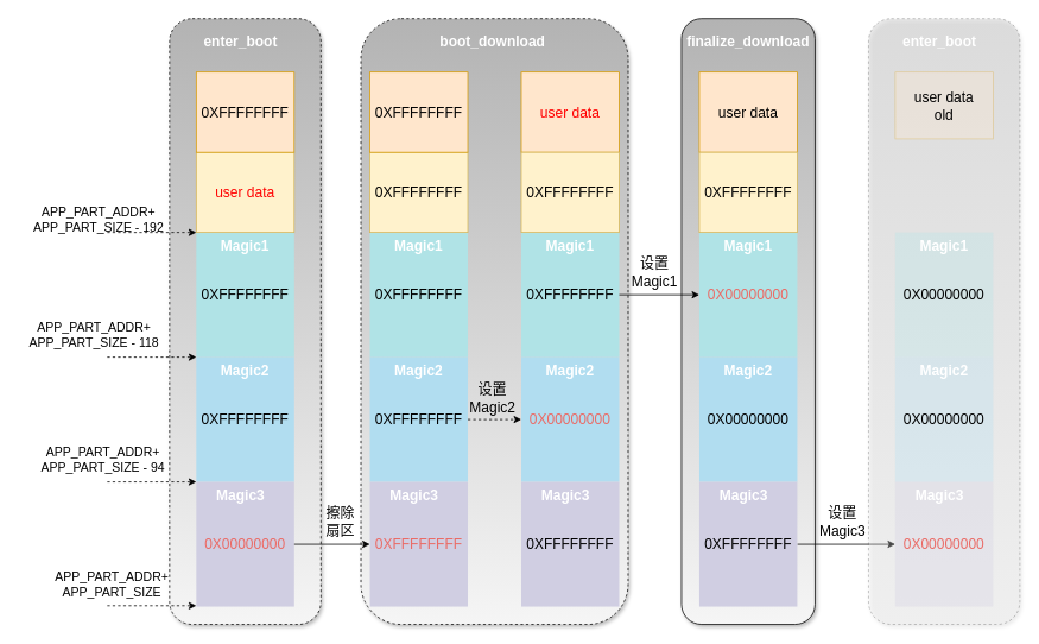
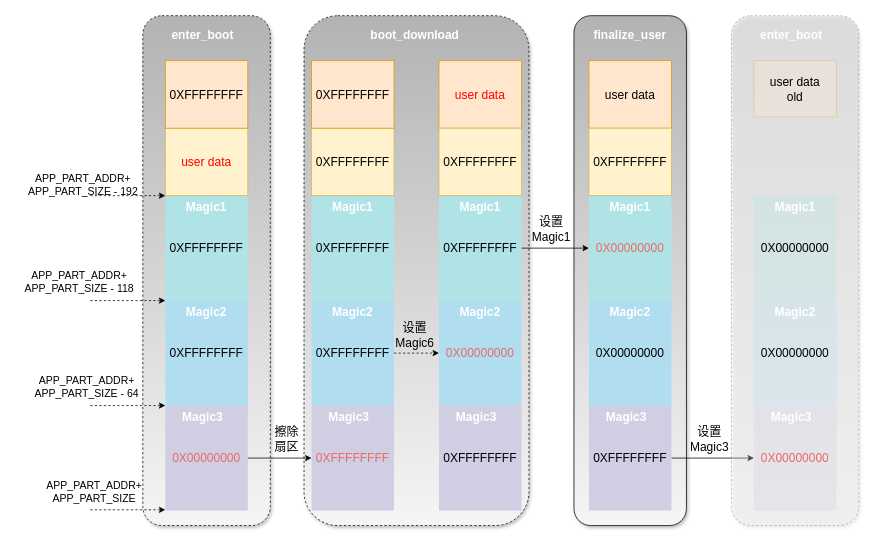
  <mxCell id="0" />
  <mxCell id="1" parent="0" />
  <mxCell id="2" value="" style="rounded=1;whiteSpace=wrap;html=1;gradientDirection=north;shadow=1;fillColor=#f5f5f5;strokeColor=default;gradientColor=#b3b3b3;" parent="1" vertex="1"><mxGeometry x="765" y="20" width="150" height="680" as="geometry" /></mxCell>
  <mxCell id="3" value="" style="rounded=1;whiteSpace=wrap;html=1;dashed=1;fillColor=#f5f5f5;strokeColor=default;gradientDirection=north;shadow=1;gradientColor=#b3b3b3;" parent="1" vertex="1"><mxGeometry x="190" y="20" width="170" height="680" as="geometry" /></mxCell>
  <mxCell id="4" value="" style="rounded=1;whiteSpace=wrap;html=1;dashed=1;fillColor=#f5f5f5;strokeColor=default;gradientDirection=north;shadow=1;gradientColor=#b3b3b3;" parent="1" vertex="1"><mxGeometry x="405" y="20" width="300" height="680" as="geometry" /></mxCell>
  <mxCell id="5" value="&lt;font style=&quot;font-size: 16px;&quot;&gt;0XFFFFFFFF&lt;/font&gt;" style="rounded=0;whiteSpace=wrap;html=1;fillColor=#b0e3e6;strokeColor=none;gradientDirection=north;" parent="1" vertex="1"><mxGeometry x="220" y="260" width="110" height="140" as="geometry" /></mxCell>
  <mxCell id="6" value="&lt;span style=&quot;font-size: 16px;&quot;&gt;0XFFFFFFFF&lt;/span&gt;" style="rounded=0;whiteSpace=wrap;html=1;fillColor=#b1ddf0;strokeColor=none;gradientDirection=north;" parent="1" vertex="1"><mxGeometry x="220" y="400" width="110" height="140" as="geometry" /></mxCell>
  <mxCell id="7" value="&lt;span style=&quot;font-size: 16px;&quot;&gt;&lt;font color=&quot;#ea6b66&quot;&gt;0X00000000&lt;/font&gt;&lt;/span&gt;" style="rounded=0;whiteSpace=wrap;html=1;fillColor=#d0cee2;strokeColor=none;gradientDirection=north;" parent="1" vertex="1"><mxGeometry x="220" y="540" width="110" height="140" as="geometry" /></mxCell>
  <mxCell id="8" value="" style="endArrow=classic;html=1;rounded=0;entryX=0;entryY=0;entryDx=0;entryDy=0;dashed=1;" parent="1" target="5" edge="1"><mxGeometry width="50" height="50" relative="1" as="geometry"><mxPoint x="120" y="260" as="sourcePoint" /><mxPoint x="140" y="280" as="targetPoint" /></mxGeometry></mxCell>
  <mxCell id="9" value="&lt;font style=&quot;font-size: 14px;&quot;&gt;APP_PART_ADDR+&lt;br&gt;APP_PART_SIZE&lt;/font&gt;" style="text;html=1;align=center;verticalAlign=middle;resizable=0;points=[];autosize=1;strokeColor=none;fillColor=none;" parent="1" vertex="1"><mxGeometry x="50" y="630" width="150" height="50" as="geometry" /></mxCell>
  <mxCell id="10" value="" style="endArrow=classic;html=1;rounded=0;entryX=0;entryY=0;entryDx=0;entryDy=0;dashed=1;" parent="1" edge="1"><mxGeometry width="50" height="50" relative="1" as="geometry"><mxPoint x="120" y="679" as="sourcePoint" /><mxPoint x="220" y="679" as="targetPoint" /></mxGeometry></mxCell>
- <mxCell id="11" value="&lt;font style=&quot;font-size: 14px;&quot;&gt;APP_PART_ADDR+&lt;br&gt;APP_PART_SIZE - 94&lt;/font&gt;" style="text;html=1;align=center;verticalAlign=middle;resizable=0;points=[];autosize=1;strokeColor=none;fillColor=none;" parent="1" vertex="1"><mxGeometry x="35" y="490" width="160" height="50" as="geometry" /></mxCell>
+ <mxCell id="11" value="&lt;font style=&quot;font-size: 14px;&quot;&gt;APP_PART_ADDR+&lt;br&gt;APP_PART_SIZE - 64&lt;/font&gt;" style="text;html=1;align=center;verticalAlign=middle;resizable=0;points=[];autosize=1;strokeColor=none;fillColor=none;" parent="1" vertex="1"><mxGeometry x="35" y="490" width="160" height="50" as="geometry" /></mxCell>
  <mxCell id="12" value="" style="endArrow=classic;html=1;rounded=0;entryX=0;entryY=0;entryDx=0;entryDy=0;dashed=1;" parent="1" edge="1"><mxGeometry width="50" height="50" relative="1" as="geometry"><mxPoint x="120" y="540" as="sourcePoint" /><mxPoint x="220" y="540" as="targetPoint" /></mxGeometry></mxCell>
  <mxCell id="13" value="" style="endArrow=classic;html=1;rounded=0;entryX=0;entryY=0;entryDx=0;entryDy=0;dashed=1;" parent="1" edge="1"><mxGeometry width="50" height="50" relative="1" as="geometry"><mxPoint x="120" y="400" as="sourcePoint" /><mxPoint x="220" y="400" as="targetPoint" /></mxGeometry></mxCell>
  <mxCell id="14" value="&lt;font style=&quot;font-size: 14px;&quot;&gt;APP_PART_ADDR+&lt;br&gt;APP_PART_SIZE - 118&lt;/font&gt;" style="text;html=1;align=center;verticalAlign=middle;resizable=0;points=[];autosize=1;strokeColor=none;fillColor=none;" parent="1" vertex="1"><mxGeometry x="20" y="350" width="170" height="50" as="geometry" /></mxCell>
  <mxCell id="15" value="&lt;font style=&quot;font-size: 14px;&quot;&gt;APP_PART_ADDR+&lt;br&gt;APP_PART_SIZE - 192&lt;/font&gt;" style="text;html=1;align=center;verticalAlign=middle;resizable=0;points=[];autosize=1;strokeColor=none;fillColor=none;" parent="1" vertex="1"><mxGeometry x="25" y="220" width="170" height="50" as="geometry" /></mxCell>
  <mxCell id="16" value="&lt;font color=&quot;#ffffff&quot; style=&quot;font-size: 16px;&quot;&gt;&lt;b&gt;Magic1&lt;/b&gt;&lt;/font&gt;" style="text;html=1;align=center;verticalAlign=middle;whiteSpace=wrap;rounded=0;" parent="1" vertex="1"><mxGeometry x="245" y="260" width="60" height="30" as="geometry" /></mxCell>
  <mxCell id="17" value="&lt;font color=&quot;#ffffff&quot; style=&quot;font-size: 16px;&quot;&gt;&lt;b&gt;Magic2&lt;/b&gt;&lt;/font&gt;" style="text;html=1;align=center;verticalAlign=middle;whiteSpace=wrap;rounded=0;" parent="1" vertex="1"><mxGeometry x="245" y="400" width="60" height="30" as="geometry" /></mxCell>
  <mxCell id="18" value="&lt;font color=&quot;#ffffff&quot; style=&quot;font-size: 16px;&quot;&gt;&lt;b&gt;Magic3&lt;/b&gt;&lt;/font&gt;" style="text;html=1;align=center;verticalAlign=middle;whiteSpace=wrap;rounded=0;" parent="1" vertex="1"><mxGeometry x="240" y="540" width="60" height="30" as="geometry" /></mxCell>
  <mxCell id="19" value="&lt;font style=&quot;font-size: 16px;&quot;&gt;0XFFFFFFFF&lt;/font&gt;" style="rounded=0;whiteSpace=wrap;html=1;fillColor=#b0e3e6;strokeColor=none;gradientDirection=north;" parent="1" vertex="1"><mxGeometry x="415" y="260" width="110" height="140" as="geometry" /></mxCell>
  <mxCell id="20" value="&lt;span style=&quot;font-size: 16px;&quot;&gt;0XFFFFFFFF&lt;/span&gt;" style="rounded=0;whiteSpace=wrap;html=1;fillColor=#b1ddf0;strokeColor=none;gradientDirection=north;" parent="1" vertex="1"><mxGeometry x="415" y="400" width="110" height="140" as="geometry" /></mxCell>
  <mxCell id="21" value="&lt;span style=&quot;font-size: 16px;&quot;&gt;&lt;font color=&quot;#ea6b66&quot;&gt;0XFFFFFFFF&lt;/font&gt;&lt;/span&gt;" style="rounded=0;whiteSpace=wrap;html=1;fillColor=#d0cee2;strokeColor=none;gradientDirection=north;" parent="1" vertex="1"><mxGeometry x="415" y="540" width="110" height="140" as="geometry" /></mxCell>
  <mxCell id="22" value="&lt;font color=&quot;#ffffff&quot; style=&quot;font-size: 16px;&quot;&gt;&lt;b&gt;Magic1&lt;/b&gt;&lt;/font&gt;" style="text;html=1;align=center;verticalAlign=middle;whiteSpace=wrap;rounded=0;" parent="1" vertex="1"><mxGeometry x="440" y="260" width="60" height="30" as="geometry" /></mxCell>
  <mxCell id="23" value="&lt;font color=&quot;#ffffff&quot; style=&quot;font-size: 16px;&quot;&gt;&lt;b&gt;Magic2&lt;/b&gt;&lt;/font&gt;" style="text;html=1;align=center;verticalAlign=middle;whiteSpace=wrap;rounded=0;" parent="1" vertex="1"><mxGeometry x="440" y="400" width="60" height="30" as="geometry" /></mxCell>
  <mxCell id="24" value="&lt;font color=&quot;#ffffff&quot; style=&quot;font-size: 16px;&quot;&gt;&lt;b&gt;Magic3&lt;/b&gt;&lt;/font&gt;" style="text;html=1;align=center;verticalAlign=middle;whiteSpace=wrap;rounded=0;" parent="1" vertex="1"><mxGeometry x="435" y="540" width="60" height="30" as="geometry" /></mxCell>
  <mxCell id="25" value="&lt;font style=&quot;font-size: 16px;&quot;&gt;0XFFFFFFFF&lt;/font&gt;" style="rounded=0;whiteSpace=wrap;html=1;fillColor=#b0e3e6;strokeColor=none;gradientDirection=north;" parent="1" vertex="1"><mxGeometry x="585" y="260" width="110" height="140" as="geometry" /></mxCell>
  <mxCell id="26" value="&lt;span style=&quot;font-size: 16px;&quot;&gt;&lt;font color=&quot;#ea6b66&quot;&gt;0X00000000&lt;/font&gt;&lt;/span&gt;" style="rounded=0;whiteSpace=wrap;html=1;fillColor=#b1ddf0;strokeColor=none;gradientDirection=north;" parent="1" vertex="1"><mxGeometry x="585" y="400" width="110" height="140" as="geometry" /></mxCell>
  <mxCell id="27" value="&lt;span style=&quot;font-size: 16px;&quot;&gt;0XFFFFFFFF&lt;/span&gt;" style="rounded=0;whiteSpace=wrap;html=1;fillColor=#d0cee2;strokeColor=none;gradientDirection=north;" parent="1" vertex="1"><mxGeometry x="585" y="540" width="110" height="140" as="geometry" /></mxCell>
  <mxCell id="28" value="&lt;font color=&quot;#ffffff&quot; style=&quot;font-size: 16px;&quot;&gt;&lt;b&gt;Magic1&lt;/b&gt;&lt;/font&gt;" style="text;html=1;align=center;verticalAlign=middle;whiteSpace=wrap;rounded=0;" parent="1" vertex="1"><mxGeometry x="610" y="260" width="60" height="30" as="geometry" /></mxCell>
  <mxCell id="29" value="&lt;font color=&quot;#ffffff&quot; style=&quot;font-size: 16px;&quot;&gt;&lt;b&gt;Magic2&lt;/b&gt;&lt;/font&gt;" style="text;html=1;align=center;verticalAlign=middle;whiteSpace=wrap;rounded=0;" parent="1" vertex="1"><mxGeometry x="610" y="400" width="60" height="30" as="geometry" /></mxCell>
  <mxCell id="30" value="&lt;font color=&quot;#ffffff&quot; style=&quot;font-size: 16px;&quot;&gt;&lt;b&gt;Magic3&lt;/b&gt;&lt;/font&gt;" style="text;html=1;align=center;verticalAlign=middle;whiteSpace=wrap;rounded=0;" parent="1" vertex="1"><mxGeometry x="605" y="540" width="60" height="30" as="geometry" /></mxCell>
  <mxCell id="31" value="" style="endArrow=classic;html=1;rounded=0;exitX=1;exitY=0.5;exitDx=0;exitDy=0;entryX=0;entryY=0.5;entryDx=0;entryDy=0;" parent="1" source="7" target="21" edge="1"><mxGeometry width="50" height="50" relative="1" as="geometry"><mxPoint x="375" y="490" as="sourcePoint" /><mxPoint x="425" y="440" as="targetPoint" /></mxGeometry></mxCell>
  <mxCell id="32" value="" style="endArrow=classic;html=1;rounded=0;entryX=0;entryY=0.5;entryDx=0;entryDy=0;dashed=1;" parent="1" target="26" edge="1"><mxGeometry width="50" height="50" relative="1" as="geometry"><mxPoint x="525" y="470" as="sourcePoint" /><mxPoint x="575" y="420" as="targetPoint" /></mxGeometry></mxCell>
  <mxCell id="33" value="&lt;font color=&quot;#ea6b66&quot; style=&quot;font-size: 16px;&quot;&gt;0X00000000&lt;/font&gt;" style="rounded=0;whiteSpace=wrap;html=1;fillColor=#b0e3e6;strokeColor=none;gradientDirection=north;shadow=0;" parent="1" vertex="1"><mxGeometry x="785" y="260" width="110" height="140" as="geometry" /></mxCell>
  <mxCell id="34" value="&lt;span style=&quot;font-size: 16px;&quot;&gt;0X00000000&lt;/span&gt;" style="rounded=0;whiteSpace=wrap;html=1;fillColor=#b1ddf0;strokeColor=none;gradientDirection=north;" parent="1" vertex="1"><mxGeometry x="785" y="400" width="110" height="140" as="geometry" /></mxCell>
  <mxCell id="35" style="edgeStyle=orthogonalEdgeStyle;rounded=0;orthogonalLoop=1;jettySize=auto;html=1;exitX=1;exitY=0.5;exitDx=0;exitDy=0;entryX=0;entryY=0.5;entryDx=0;entryDy=0;" parent="1" source="36" target="50" edge="1"><mxGeometry relative="1" as="geometry" /></mxCell>
  <mxCell id="36" value="&lt;span style=&quot;font-size: 16px;&quot;&gt;0XFFFFFFFF&lt;/span&gt;" style="rounded=0;whiteSpace=wrap;html=1;fillColor=#d0cee2;strokeColor=none;gradientDirection=north;" parent="1" vertex="1"><mxGeometry x="785" y="540" width="110" height="140" as="geometry" /></mxCell>
  <mxCell id="37" value="&lt;font color=&quot;#ffffff&quot; style=&quot;font-size: 16px;&quot;&gt;&lt;b&gt;Magic1&lt;/b&gt;&lt;/font&gt;" style="text;html=1;align=center;verticalAlign=middle;whiteSpace=wrap;rounded=0;" parent="1" vertex="1"><mxGeometry x="810" y="260" width="60" height="30" as="geometry" /></mxCell>
  <mxCell id="38" value="&lt;font color=&quot;#ffffff&quot; style=&quot;font-size: 16px;&quot;&gt;&lt;b&gt;Magic2&lt;/b&gt;&lt;/font&gt;" style="text;html=1;align=center;verticalAlign=middle;whiteSpace=wrap;rounded=0;" parent="1" vertex="1"><mxGeometry x="810" y="400" width="60" height="30" as="geometry" /></mxCell>
  <mxCell id="39" value="&lt;font color=&quot;#ffffff&quot; style=&quot;font-size: 16px;&quot;&gt;&lt;b&gt;Magic3&lt;/b&gt;&lt;/font&gt;" style="text;html=1;align=center;verticalAlign=middle;whiteSpace=wrap;rounded=0;" parent="1" vertex="1"><mxGeometry x="805" y="540" width="60" height="30" as="geometry" /></mxCell>
  <mxCell id="40" value="" style="endArrow=classic;html=1;rounded=0;exitX=1;exitY=0.5;exitDx=0;exitDy=0;entryX=0;entryY=0.5;entryDx=0;entryDy=0;" parent="1" source="25" target="33" edge="1"><mxGeometry width="50" height="50" relative="1" as="geometry"><mxPoint x="700" y="469.5" as="sourcePoint" /><mxPoint x="795" y="470" as="targetPoint" /></mxGeometry></mxCell>
  <mxCell id="41" value="&lt;font color=&quot;#ffffff&quot; style=&quot;font-size: 16px;&quot;&gt;&lt;b&gt;enter_boot&lt;/b&gt;&lt;/font&gt;" style="text;html=1;align=center;verticalAlign=middle;whiteSpace=wrap;rounded=0;" parent="1" vertex="1"><mxGeometry x="185" y="30" width="170" height="30" as="geometry" /></mxCell>
  <mxCell id="42" value="&lt;font color=&quot;#ffffff&quot;&gt;&lt;span style=&quot;font-size: 16px;&quot;&gt;&lt;b&gt;boot_download&lt;/b&gt;&lt;/span&gt;&lt;/font&gt;" style="text;html=1;align=center;verticalAlign=middle;whiteSpace=wrap;rounded=0;" parent="1" vertex="1"><mxGeometry x="468" y="30" width="170" height="30" as="geometry" /></mxCell>
- <mxCell id="43" value="&lt;font color=&quot;#ffffff&quot;&gt;&lt;span style=&quot;font-size: 16px;&quot;&gt;&lt;b&gt;finalize_download&lt;/b&gt;&lt;/span&gt;&lt;/font&gt;" style="text;html=1;align=center;verticalAlign=middle;whiteSpace=wrap;rounded=0;" parent="1" vertex="1"><mxGeometry x="755" y="30" width="170" height="30" as="geometry" /></mxCell>
+ <mxCell id="43" value="&lt;font color=&quot;#ffffff&quot;&gt;&lt;span style=&quot;font-size: 16px;&quot;&gt;&lt;b&gt;finalize_user&lt;/b&gt;&lt;/span&gt;&lt;/font&gt;" style="text;html=1;align=center;verticalAlign=middle;whiteSpace=wrap;rounded=0;" parent="1" vertex="1"><mxGeometry x="755" y="30" width="170" height="30" as="geometry" /></mxCell>
  <mxCell id="44" value="&lt;font style=&quot;font-size: 16px;&quot;&gt;擦除&lt;/font&gt;&lt;div&gt;&lt;font style=&quot;font-size: 16px;&quot;&gt;扇区&lt;/font&gt;&lt;/div&gt;" style="text;html=1;align=center;verticalAlign=middle;whiteSpace=wrap;rounded=0;" parent="1" vertex="1"><mxGeometry x="345" y="570" width="74" height="30" as="geometry" /></mxCell>
- <mxCell id="45" value="&lt;span style=&quot;font-size: 16px;&quot;&gt;设置Magic2&lt;/span&gt;" style="text;html=1;align=center;verticalAlign=middle;whiteSpace=wrap;rounded=0;" parent="1" vertex="1"><mxGeometry x="516" y="432" width="74" height="30" as="geometry" /></mxCell>
+ <mxCell id="45" value="&lt;span style=&quot;font-size: 16px;&quot;&gt;设置Magic6&lt;/span&gt;" style="text;html=1;align=center;verticalAlign=middle;whiteSpace=wrap;rounded=0;" parent="1" vertex="1"><mxGeometry x="516" y="432" width="74" height="30" as="geometry" /></mxCell>
  <mxCell id="46" value="&lt;span style=&quot;font-size: 16px;&quot;&gt;设置Magic1&lt;/span&gt;" style="text;html=1;align=center;verticalAlign=middle;whiteSpace=wrap;rounded=0;" parent="1" vertex="1"><mxGeometry x="698" y="290" width="74" height="30" as="geometry" /></mxCell>
  <mxCell id="47" value="" style="rounded=1;whiteSpace=wrap;html=1;dashed=1;fillColor=#f5f5f5;strokeColor=default;gradientDirection=north;shadow=1;gradientColor=#b3b3b3;opacity=30;" parent="1" vertex="1"><mxGeometry x="975" y="20" width="170" height="680" as="geometry" /></mxCell>
  <mxCell id="48" value="&lt;font style=&quot;font-size: 16px;&quot;&gt;0X00000000&lt;/font&gt;" style="rounded=0;whiteSpace=wrap;html=1;fillColor=#b0e3e6;strokeColor=none;gradientDirection=north;opacity=30;" parent="1" vertex="1"><mxGeometry x="1005" y="260" width="110" height="140" as="geometry" /></mxCell>
  <mxCell id="49" value="&lt;span style=&quot;font-size: 16px;&quot;&gt;0X00000000&lt;/span&gt;" style="rounded=0;whiteSpace=wrap;html=1;fillColor=#b1ddf0;strokeColor=none;gradientDirection=north;opacity=30;" parent="1" vertex="1"><mxGeometry x="1005" y="400" width="110" height="140" as="geometry" /></mxCell>
  <mxCell id="50" value="&lt;span style=&quot;font-size: 16px;&quot;&gt;&lt;font color=&quot;#ea6b66&quot;&gt;0X00000000&lt;/font&gt;&lt;/span&gt;" style="rounded=0;whiteSpace=wrap;html=1;fillColor=#d0cee2;strokeColor=none;gradientDirection=north;opacity=30;" parent="1" vertex="1"><mxGeometry x="1005" y="540" width="110" height="140" as="geometry" /></mxCell>
  <mxCell id="51" value="&lt;font color=&quot;#ffffff&quot; style=&quot;font-size: 16px;&quot;&gt;&lt;b&gt;Magic1&lt;/b&gt;&lt;/font&gt;" style="text;html=1;align=center;verticalAlign=middle;whiteSpace=wrap;rounded=0;opacity=30;" parent="1" vertex="1"><mxGeometry x="1030" y="260" width="60" height="30" as="geometry" /></mxCell>
  <mxCell id="52" value="&lt;font color=&quot;#ffffff&quot; style=&quot;font-size: 16px;&quot;&gt;&lt;b&gt;Magic2&lt;/b&gt;&lt;/font&gt;" style="text;html=1;align=center;verticalAlign=middle;whiteSpace=wrap;rounded=0;opacity=30;" parent="1" vertex="1"><mxGeometry x="1030" y="400" width="60" height="30" as="geometry" /></mxCell>
  <mxCell id="53" value="&lt;font color=&quot;#ffffff&quot; style=&quot;font-size: 16px;&quot;&gt;&lt;b&gt;Magic3&lt;/b&gt;&lt;/font&gt;" style="text;html=1;align=center;verticalAlign=middle;whiteSpace=wrap;rounded=0;opacity=30;" parent="1" vertex="1"><mxGeometry x="1025" y="540" width="60" height="30" as="geometry" /></mxCell>
  <mxCell id="54" value="&lt;font color=&quot;#ffffff&quot; style=&quot;font-size: 16px;&quot;&gt;&lt;b&gt;enter_boot&lt;/b&gt;&lt;/font&gt;" style="text;html=1;align=center;verticalAlign=middle;whiteSpace=wrap;rounded=0;opacity=30;" parent="1" vertex="1"><mxGeometry x="970" y="30" width="170" height="30" as="geometry" /></mxCell>
  <mxCell id="55" value="&lt;span style=&quot;font-size: 16px;&quot;&gt;设置Magic3&lt;/span&gt;" style="text;html=1;align=center;verticalAlign=middle;whiteSpace=wrap;rounded=0;" parent="1" vertex="1"><mxGeometry x="909" y="570" width="74" height="30" as="geometry" /></mxCell>
  <mxCell id="56" value="&lt;font color=&quot;#ff0000&quot; style=&quot;font-size: 16px;&quot;&gt;user data&lt;/font&gt;" style="rounded=0;whiteSpace=wrap;html=1;fillColor=#fff2cc;strokeColor=#d6b656;gradientDirection=north;" vertex="1" parent="1"><mxGeometry x="220" y="170" width="110" height="90" as="geometry" /></mxCell>
  <mxCell id="57" value="&lt;span style=&quot;font-size: 16px;&quot;&gt;0XFFFFFFFF&lt;/span&gt;" style="rounded=0;whiteSpace=wrap;html=1;fillColor=#ffe6cc;strokeColor=#d79b00;gradientDirection=north;" vertex="1" parent="1"><mxGeometry x="220" y="80" width="110" height="90" as="geometry" /></mxCell>
  <mxCell id="58" value="&lt;span style=&quot;font-size: 16px;&quot;&gt;0XFFFFFFFF&lt;/span&gt;" style="rounded=0;whiteSpace=wrap;html=1;fillColor=#fff2cc;strokeColor=#d6b656;gradientDirection=north;" vertex="1" parent="1"><mxGeometry x="415" y="170" width="110" height="90" as="geometry" /></mxCell>
  <mxCell id="59" value="&lt;span style=&quot;font-size: 16px;&quot;&gt;0XFFFFFFFF&lt;/span&gt;" style="rounded=0;whiteSpace=wrap;html=1;fillColor=#ffe6cc;strokeColor=#d79b00;gradientDirection=north;" vertex="1" parent="1"><mxGeometry x="415" y="80" width="110" height="90" as="geometry" /></mxCell>
  <mxCell id="60" value="&lt;span style=&quot;font-size: 16px;&quot;&gt;&lt;font color=&quot;#ff0000&quot;&gt;user data&lt;/font&gt;&lt;/span&gt;" style="rounded=0;whiteSpace=wrap;html=1;fillColor=#ffe6cc;strokeColor=#d79b00;gradientDirection=north;" vertex="1" parent="1"><mxGeometry x="585" y="80" width="110" height="90" as="geometry" /></mxCell>
  <mxCell id="61" value="&lt;span style=&quot;font-size: 16px;&quot;&gt;0XFFFFFFFF&lt;/span&gt;" style="rounded=0;whiteSpace=wrap;html=1;fillColor=#fff2cc;strokeColor=#d6b656;gradientDirection=north;" vertex="1" parent="1"><mxGeometry x="585" y="170" width="110" height="90" as="geometry" /></mxCell>
  <mxCell id="62" value="&lt;span style=&quot;font-size: 16px;&quot;&gt;user data&lt;/span&gt;" style="rounded=0;whiteSpace=wrap;html=1;fillColor=#ffe6cc;strokeColor=#d79b00;gradientDirection=north;" vertex="1" parent="1"><mxGeometry x="785" y="80" width="110" height="90" as="geometry" /></mxCell>
  <mxCell id="63" value="&lt;span style=&quot;font-size: 16px;&quot;&gt;0XFFFFFFFF&lt;/span&gt;" style="rounded=0;whiteSpace=wrap;html=1;fillColor=#fff2cc;strokeColor=#d6b656;gradientDirection=north;" vertex="1" parent="1"><mxGeometry x="785" y="170" width="110" height="90" as="geometry" /></mxCell>
  <mxCell id="64" value="&lt;span style=&quot;font-size: 16px;&quot;&gt;user data&lt;/span&gt;&lt;div&gt;&lt;span style=&quot;font-size: 16px;&quot;&gt;old&lt;/span&gt;&lt;/div&gt;" style="rounded=0;whiteSpace=wrap;html=1;fillColor=#ffe6cc;strokeColor=#d79b00;gradientDirection=north;opacity=30;" vertex="1" parent="1"><mxGeometry x="1005" y="80" width="110" height="75" as="geometry" /></mxCell>
